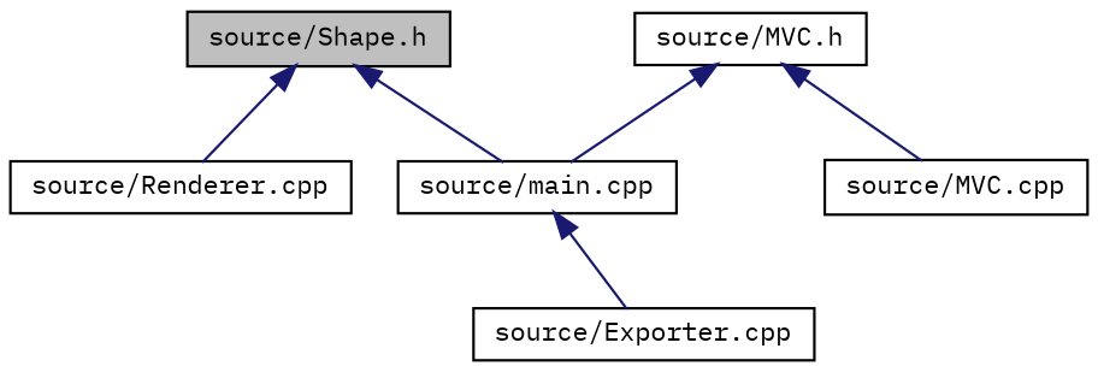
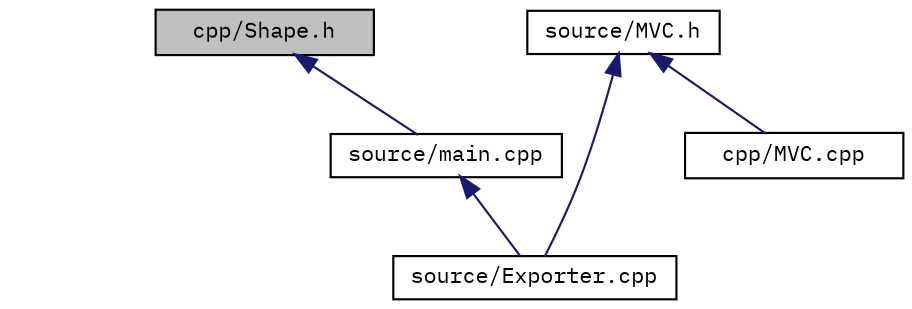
  digraph {
    fontname="IBM Plex Mono"
    node [color=black fillcolor=white fontname="IBM Plex Mono" fontsize=10 shape=record style=filled]
    edge [color=midnightblue dir=back fontname="IBM Plex Mono" fontsize=10 labelfontname=Helvetica labelfontsize=10 style=solid]
-   n1 [fillcolor=grey75 fontcolor=black height=0.2 label="source/Shape.h" width=0.4]
+   n1 [fillcolor=grey75 fontcolor=black height=0.2 label="cpp/Shape.h" width=0.4]
    n2 [height=0.2 label="source/main.cpp" width=0.4]
-   n3 [height=0.2 label="source/Renderer.cpp" width=0.4]
    n4 [height=0.2 label="source/Exporter.cpp" width=0.4]
    n5 [height=0.2 label="source/MVC.h" width=0.4]
-   n6 [height=0.2 label="source/MVC.cpp" width=0.4]
+   n6 [height=0.2 label="cpp/MVC.cpp" width=0.4]
    n1 -> n2
-   n1 -> n3
    n2 -> n4
-   n5 -> n2
+   n5 -> n4
    n5 -> n6
  }
